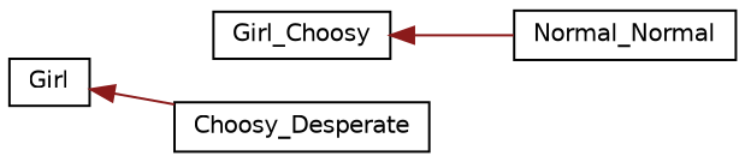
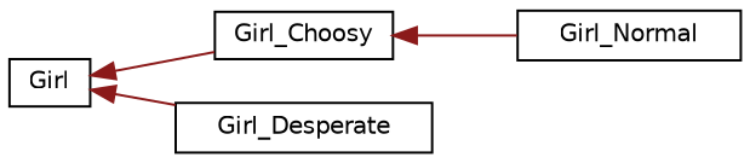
  digraph {
    rankdir=LR
    node [color=black fillcolor=white fontname=Helvetica fontsize=10 shape=record style=filled]
    edge [color=firebrick4 dir=back fontname=Helvetica fontsize=10 labelfontname=Helvetica labelfontsize=10 style=solid]
    n1 [height=0.2 label=Girl width=0.4]
    n2 [height=0.2 label=Girl_Choosy width=0.4]
-   n3 [height=0.2 label=Choosy_Desperate width=0.4]
-   n4 [height=0.2 label=Normal_Normal width=0.4]
+   n3 [height=0.2 label=Girl_Desperate width=0.4]
+   n4 [height=0.2 label=Girl_Normal width=0.4]
+   n1 -> n2
    n1 -> n3
    n2 -> n4
  }
